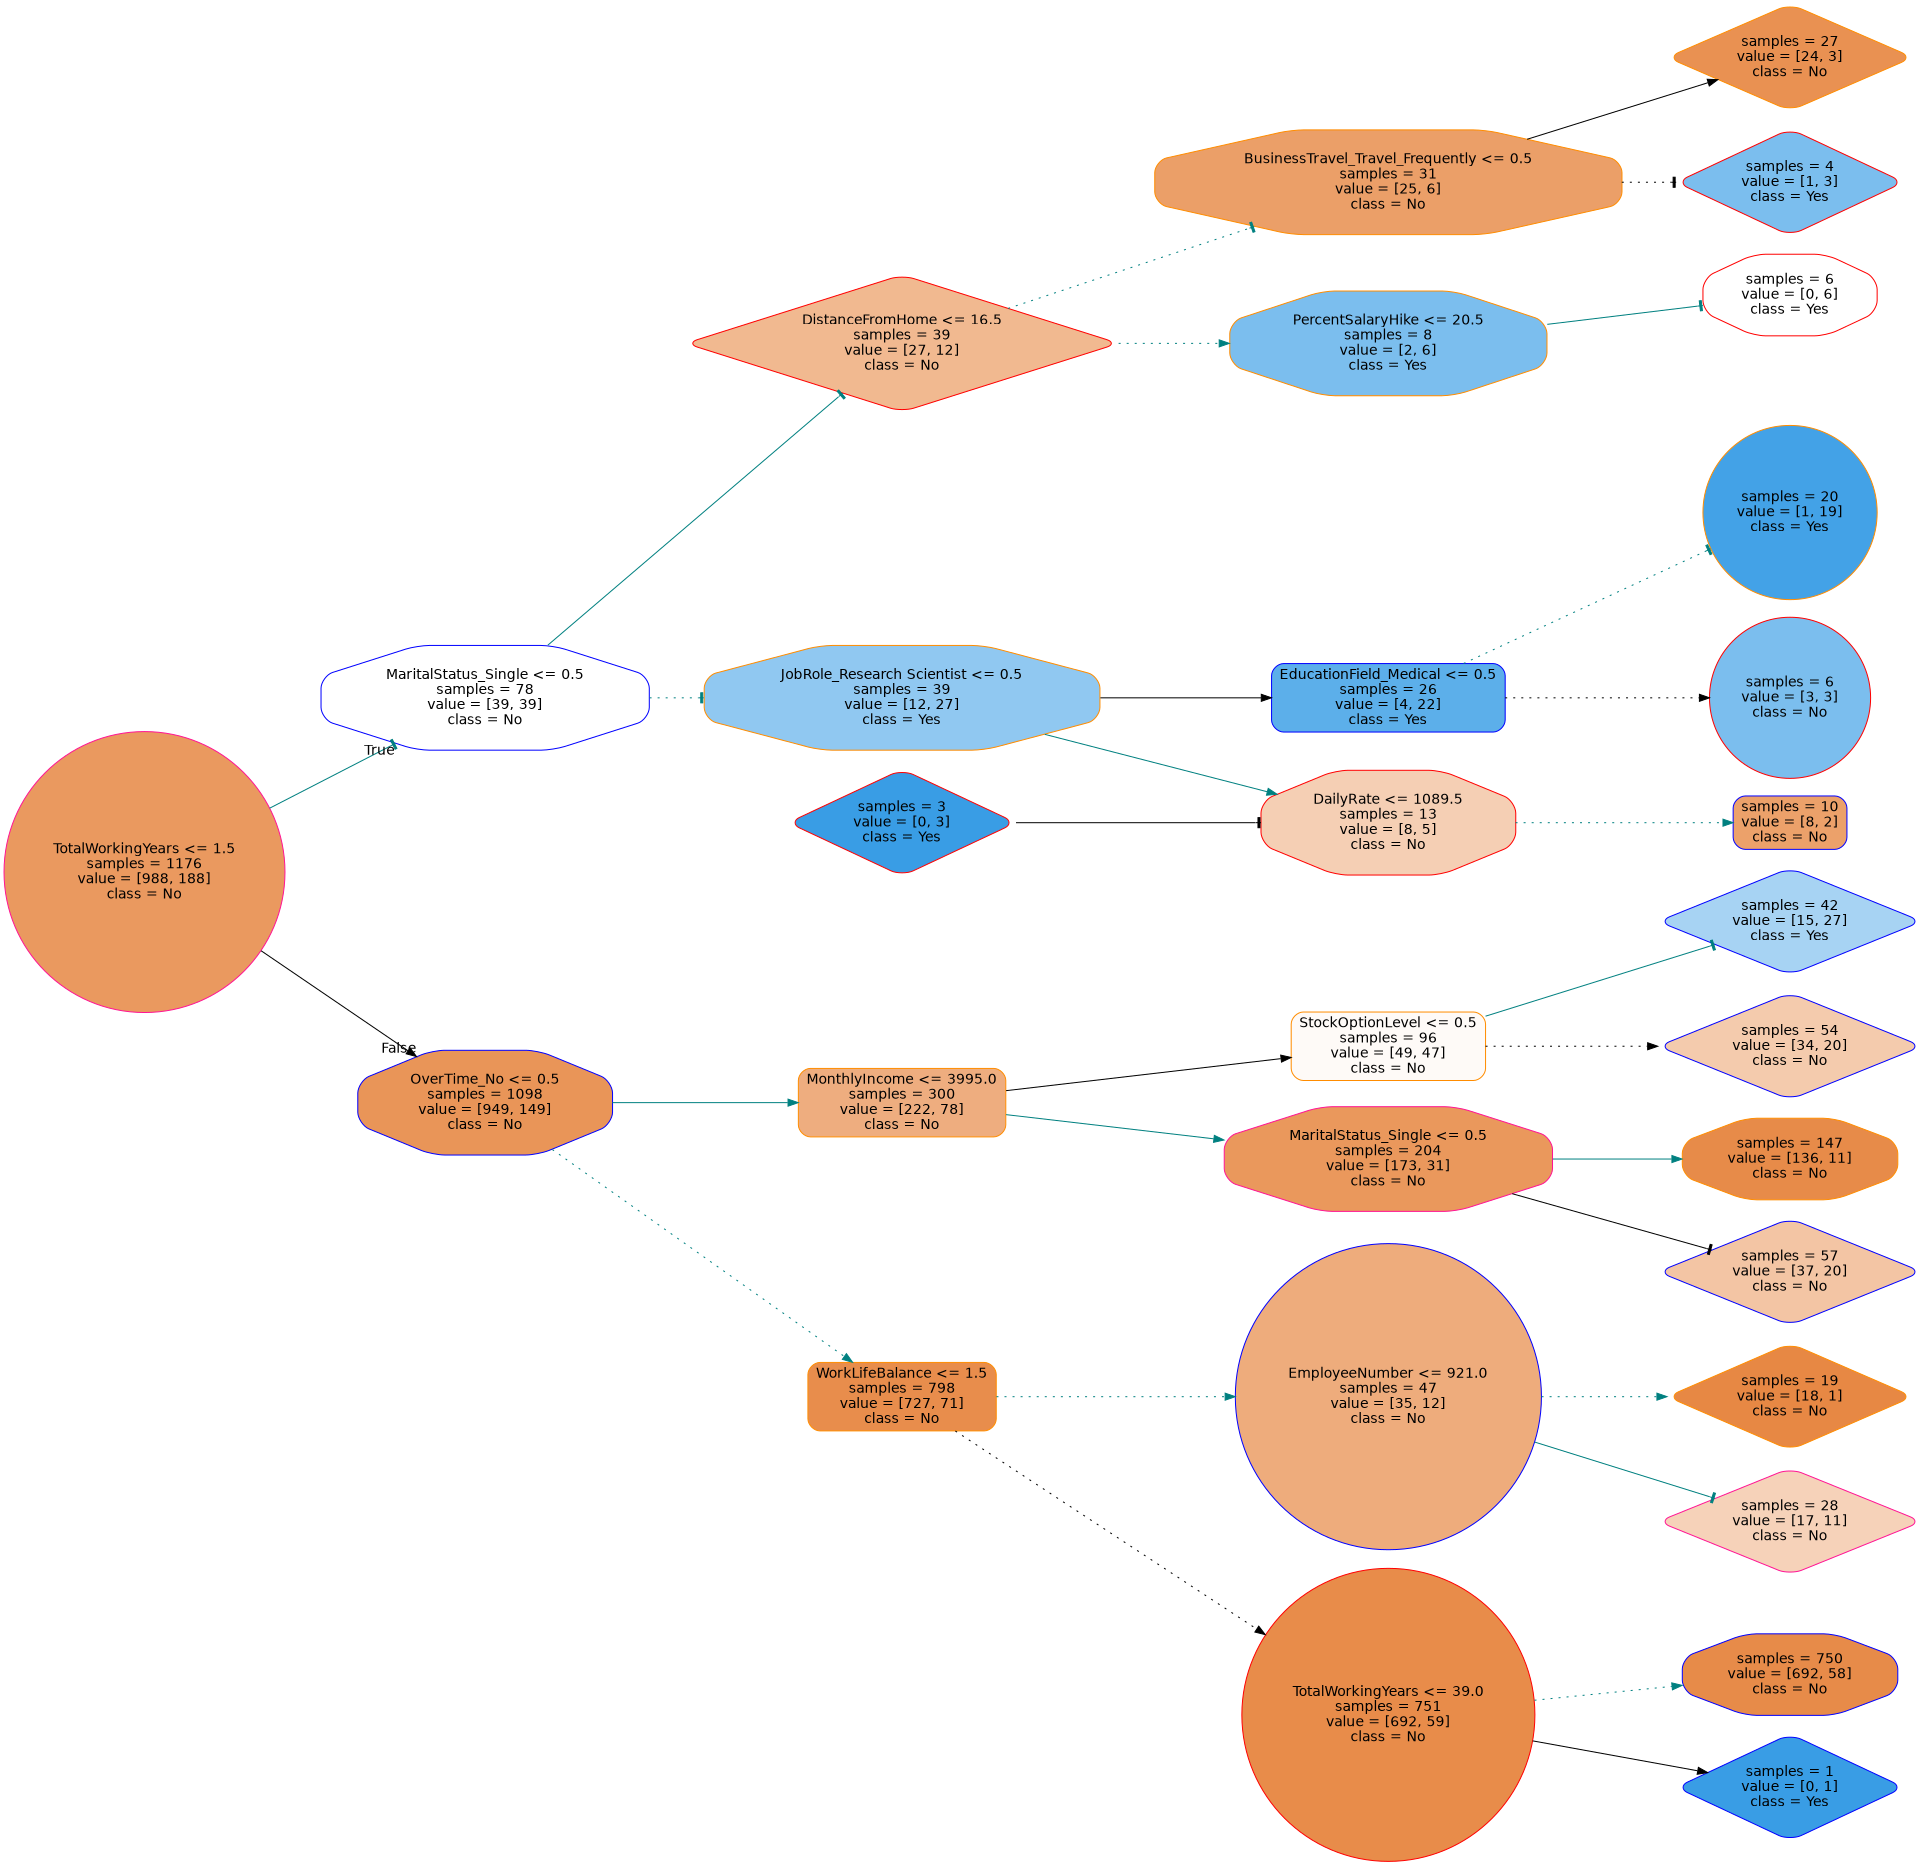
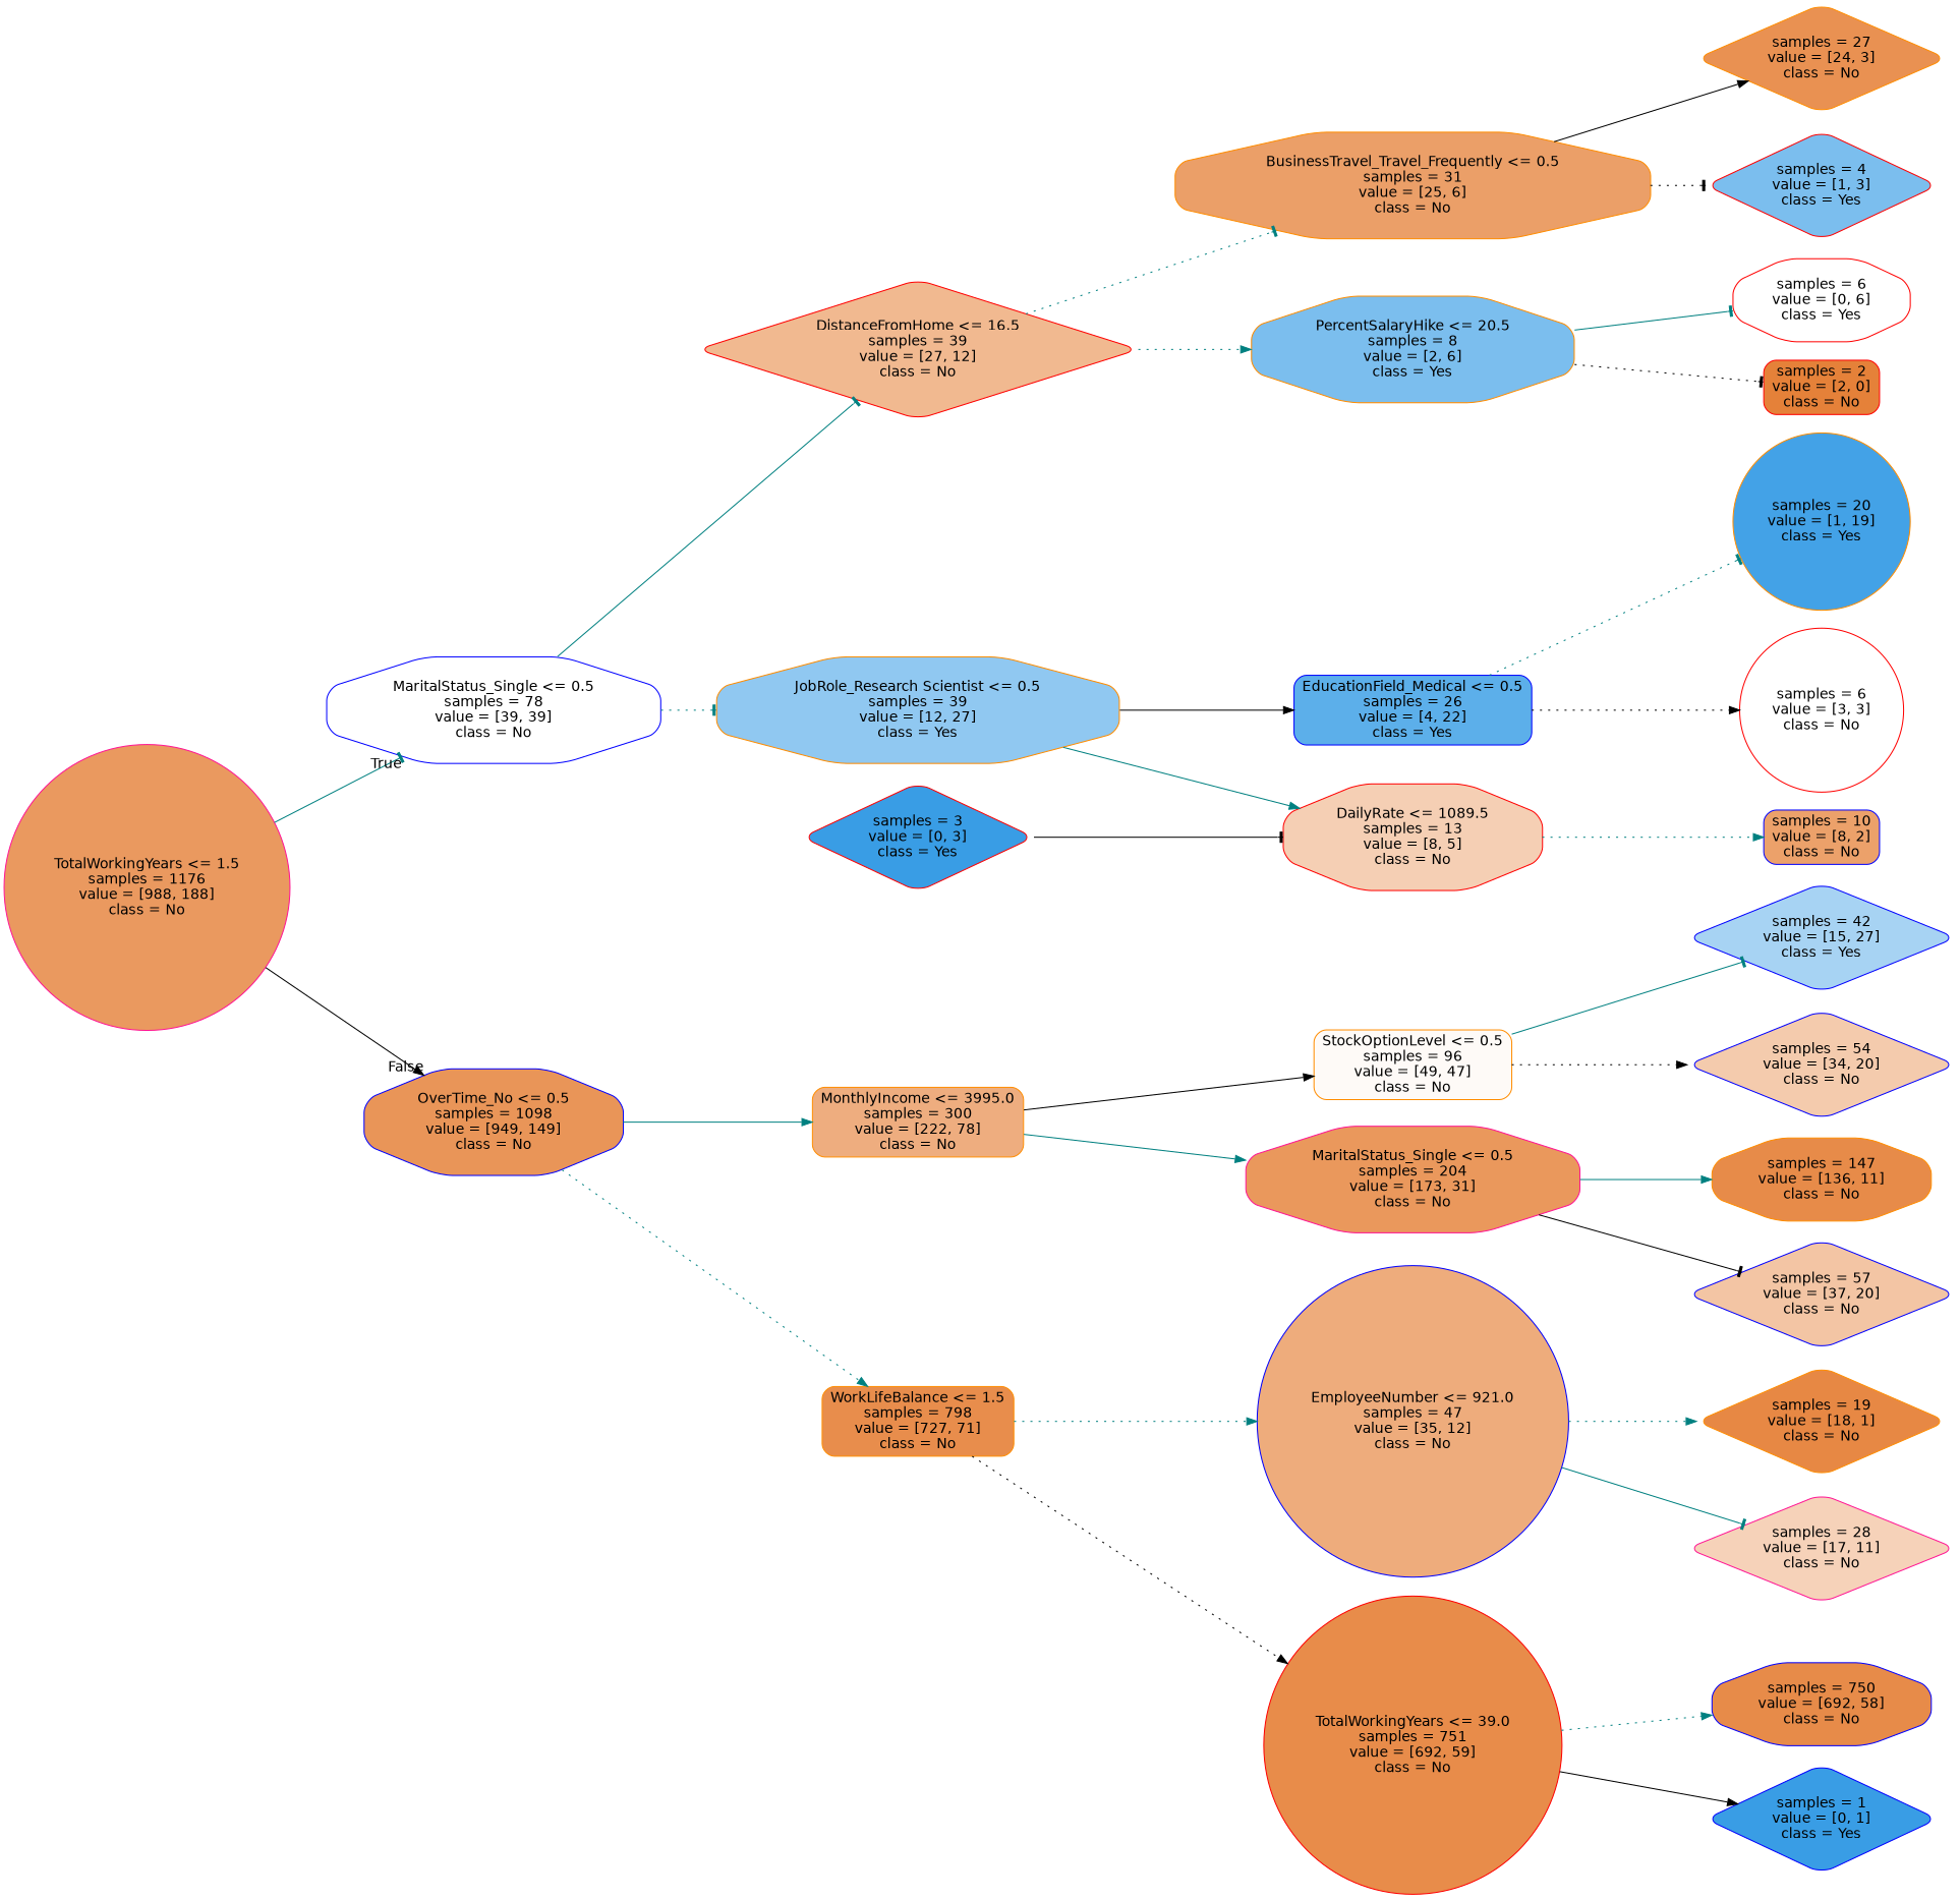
  digraph {
    rankdir=LR
    node [color=blue fillcolor="#e5813900" fontname=helvetica shape=octagon style="filled, rounded"]
    edge [arrowhead=normal color=teal fontname=helvetica style=solid]
    n1 [color=deeppink fillcolor="#e58139ce" label="TotalWorkingYears <= 1.5\nsamples = 1176\nvalue = [988, 188]\nclass = No" shape=circle]
    n2 [label="MaritalStatus_Single <= 0.5\nsamples = 78\nvalue = [39, 39]\nclass = No"]
    n3 [fillcolor="#e58139d7" label="OverTime_No <= 0.5\nsamples = 1098\nvalue = [949, 149]\nclass = No"]
    n4 [color=red fillcolor="#e581398e" label="DistanceFromHome <= 16.5\nsamples = 39\nvalue = [27, 12]\nclass = No" shape=diamond]
    n5 [color=darkorange fillcolor="#399de58e" label="JobRole_Research Scientist <= 0.5\nsamples = 39\nvalue = [12, 27]\nclass = Yes"]
    n6 [color=darkorange fillcolor="#e58139a5" label="MonthlyIncome <= 3995.0\nsamples = 300\nvalue = [222, 78]\nclass = No" shape=box]
    n7 [color=darkorange fillcolor="#e58139e6" label="WorkLifeBalance <= 1.5\nsamples = 798\nvalue = [727, 71]\nclass = No" shape=box]
    n8 [color=darkorange fillcolor="#e58139c2" label="BusinessTravel_Travel_Frequently <= 0.5\nsamples = 31\nvalue = [25, 6]\nclass = No"]
    n9 [color=darkorange fillcolor="#399de5aa" label="PercentSalaryHike <= 20.5\nsamples = 8\nvalue = [2, 6]\nclass = Yes"]
    n10 [fillcolor="#399de5d1" label="EducationField_Medical <= 0.5\nsamples = 26\nvalue = [4, 22]\nclass = Yes" shape=box]
    n11 [color=red fillcolor="#e5813960" label="DailyRate <= 1089.5\nsamples = 13\nvalue = [8, 5]\nclass = No"]
    n12 [color=darkorange fillcolor="#e58139df" label="samples = 27\nvalue = [24, 3]\nclass = No" shape=diamond]
    n13 [color=red fillcolor="#399de5aa" label="samples = 4\nvalue = [1, 3]\nclass = Yes" shape=diamond]
    n14 [color=red label="samples = 6\nvalue = [0, 6]\nclass = Yes"]
+   n15 [color=red fillcolor="#e58139ff" label="samples = 2\nvalue = [2, 0]\nclass = No" shape=box]
    n16 [color=darkorange fillcolor="#399de5f2" label="samples = 20\nvalue = [1, 19]\nclass = Yes" shape=circle]
-   n17 [color=red fillcolor="#399de5aa" label="samples = 6\nvalue = [3, 3]\nclass = No" shape=circle]
+   n17 [color=red label="samples = 6\nvalue = [3, 3]\nclass = No" shape=circle]
    n18 [fillcolor="#e58139bf" label="samples = 10\nvalue = [8, 2]\nclass = No" shape=box]
    n19 [color=red fillcolor="#399de5ff" label="samples = 3\nvalue = [0, 3]\nclass = Yes" shape=diamond]
    n20 [color=darkorange fillcolor="#e581390a" label="StockOptionLevel <= 0.5\nsamples = 96\nvalue = [49, 47]\nclass = No" shape=box]
    n21 [color=deeppink fillcolor="#e58139d1" label="MaritalStatus_Single <= 0.5\nsamples = 204\nvalue = [173, 31]\nclass = No"]
    n22 [fillcolor="#e58139a8" label="EmployeeNumber <= 921.0\nsamples = 47\nvalue = [35, 12]\nclass = No" shape=circle]
    n23 [color=red fillcolor="#e58139e9" label="TotalWorkingYears <= 39.0\nsamples = 751\nvalue = [692, 59]\nclass = No" shape=circle]
    n24 [fillcolor="#399de571" label="samples = 42\nvalue = [15, 27]\nclass = Yes" shape=diamond]
    n25 [fillcolor="#e5813969" label="samples = 54\nvalue = [34, 20]\nclass = No" shape=diamond]
    n26 [color=darkorange fillcolor="#e58139ea" label="samples = 147\nvalue = [136, 11]\nclass = No"]
    n27 [fillcolor="#e5813975" label="samples = 57\nvalue = [37, 20]\nclass = No" shape=diamond]
    n28 [color=darkorange fillcolor="#e58139f1" label="samples = 19\nvalue = [18, 1]\nclass = No" shape=diamond]
    n29 [color=deeppink fillcolor="#e581395a" label="samples = 28\nvalue = [17, 11]\nclass = No" shape=diamond]
    n30 [fillcolor="#e58139ea" label="samples = 750\nvalue = [692, 58]\nclass = No"]
    n31 [fillcolor="#399de5ff" label="samples = 1\nvalue = [0, 1]\nclass = Yes" shape=diamond]
    n1 -> n2 [arrowhead=tee headlabel=True labelangle=45 labeldistance=2.5]
    n1 -> n3 [color=black headlabel=False labelangle=-45 labeldistance=2.5]
    n2 -> n4 [arrowhead=tee]
    n2 -> n5 [arrowhead=tee style=dotted]
    n3 -> n6
    n3 -> n7 [style=dotted]
    n4 -> n8 [arrowhead=tee style=dotted]
    n4 -> n9 [style=dotted]
    n5 -> n10 [color=black]
    n5 -> n11
    n6 -> n20 [color=black]
    n6 -> n21
    n7 -> n22 [style=dotted]
    n7 -> n23 [color=black style=dotted]
    n8 -> n12 [color=black]
    n8 -> n13 [arrowhead=tee color=black style=dotted]
    n9 -> n14 [arrowhead=tee]
+   n9 -> n15 [arrowhead=tee color=black style=dotted]
    n10 -> n16 [arrowhead=tee style=dotted]
    n10 -> n17 [color=black style=dotted]
    n11 -> n18 [style=dotted]
    n19 -> n11 [arrowhead=tee color=black]
    n20 -> n24 [arrowhead=tee]
    n20 -> n25 [color=black style=dotted]
    n21 -> n26
    n21 -> n27 [arrowhead=tee color=black]
    n22 -> n28 [style=dotted]
    n22 -> n29 [arrowhead=tee]
    n23 -> n30 [style=dotted]
    n23 -> n31 [color=black]
  }
